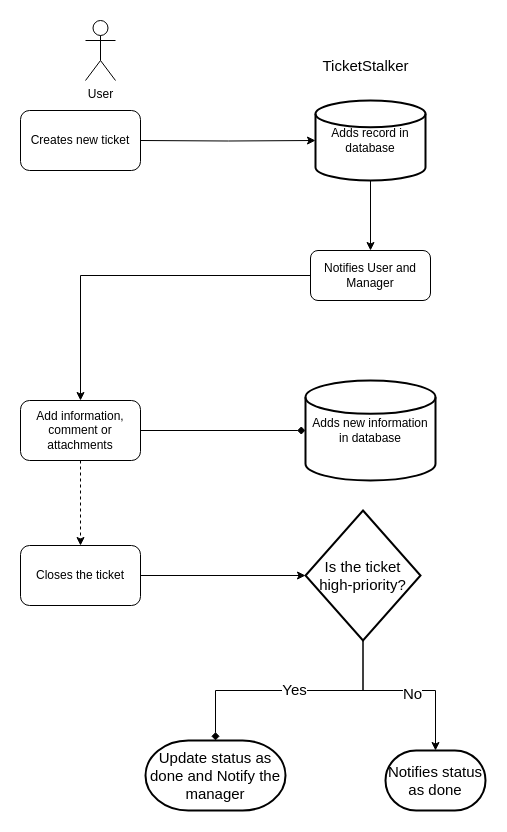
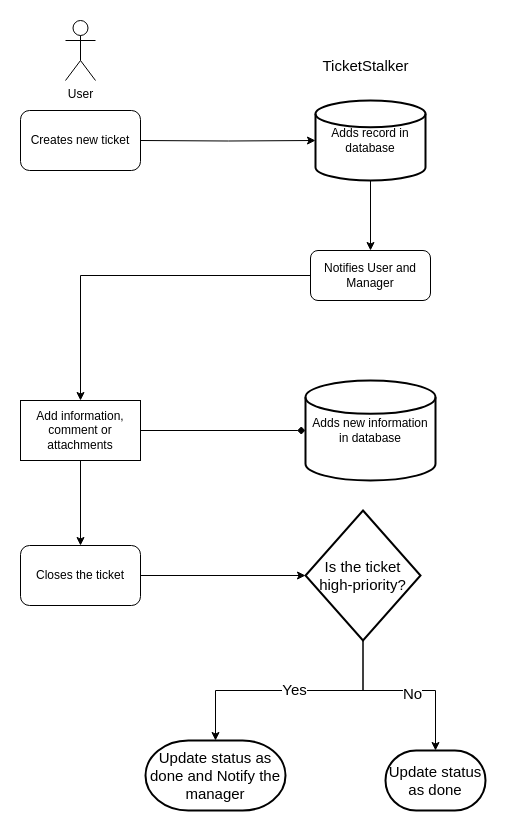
  <mxCell id="0" />
  <mxCell id="1" parent="0" />
- <mxCell id="2" value="User" style="shape=umlActor;verticalLabelPosition=bottom;verticalAlign=top;html=1;outlineConnect=0;" vertex="1" parent="1"><mxGeometry x="85" y="20" width="30" height="60" as="geometry" /></mxCell>
+ <mxCell id="2" value="User" style="shape=umlActor;verticalLabelPosition=bottom;verticalAlign=top;html=1;outlineConnect=0;" vertex="1" parent="1"><mxGeometry x="65" y="20" width="30" height="60" as="geometry" /></mxCell>
  <mxCell id="3" style="edgeStyle=orthogonalEdgeStyle;rounded=0;orthogonalLoop=1;jettySize=auto;html=1;exitX=1;exitY=0.5;exitDx=0;exitDy=0;entryX=0;entryY=0.5;entryDx=0;entryDy=0;entryPerimeter=0;" edge="1" parent="1" target="5"><mxGeometry relative="1" as="geometry"><mxPoint x="140" y="140" as="sourcePoint" /></mxGeometry></mxCell>
  <mxCell id="4" style="edgeStyle=orthogonalEdgeStyle;rounded=0;orthogonalLoop=1;jettySize=auto;html=1;exitX=0.5;exitY=1;exitDx=0;exitDy=0;exitPerimeter=0;entryX=0.5;entryY=0;entryDx=0;entryDy=0;" edge="1" parent="1" source="5" target="7"><mxGeometry relative="1" as="geometry" /></mxCell>
  <mxCell id="5" value="Adds record in database" style="strokeWidth=2;html=1;shape=mxgraph.flowchart.database;whiteSpace=wrap;" vertex="1" parent="1"><mxGeometry x="315" y="100" width="110" height="80" as="geometry" /></mxCell>
  <mxCell id="6" value="" style="edgeStyle=orthogonalEdgeStyle;rounded=0;orthogonalLoop=1;jettySize=auto;html=1;" edge="1" parent="1" source="7" target="11"><mxGeometry relative="1" as="geometry" /></mxCell>
  <mxCell id="7" value="Notifies User and Manager" style="rounded=1;whiteSpace=wrap;html=1;" vertex="1" parent="1"><mxGeometry x="310" y="250" width="120" height="50" as="geometry" /></mxCell>
  <mxCell id="8" value="Creates new ticket" style="rounded=1;whiteSpace=wrap;html=1;" vertex="1" parent="1"><mxGeometry x="20" y="110" width="120" height="60" as="geometry" /></mxCell>
  <mxCell id="9" style="edgeStyle=orthogonalEdgeStyle;rounded=0;orthogonalLoop=1;jettySize=auto;html=1;exitX=1;exitY=0.5;exitDx=0;exitDy=0;entryX=0;entryY=0.5;entryDx=0;entryDy=0;entryPerimeter=0;endArrow=diamond;" edge="1" parent="1" source="11" target="12"><mxGeometry relative="1" as="geometry" /></mxCell>
- <mxCell id="10" value="" style="edgeStyle=orthogonalEdgeStyle;rounded=0;orthogonalLoop=1;jettySize=auto;html=1;dashed=1;" edge="1" parent="1" source="11" target="14"><mxGeometry relative="1" as="geometry" /></mxCell>
- <mxCell id="11" value="Add information, comment or attachments" style="rounded=1;whiteSpace=wrap;html=1;" vertex="1" parent="1"><mxGeometry x="20" y="400" width="120" height="60" as="geometry" /></mxCell>
+ <mxCell id="10" value="" style="edgeStyle=orthogonalEdgeStyle;rounded=0;orthogonalLoop=1;jettySize=auto;html=1;" edge="1" parent="1" source="11" target="14"><mxGeometry relative="1" as="geometry" /></mxCell>
+ <mxCell id="11" value="Add information, comment or attachments" style="whiteSpace=wrap;html=1;rounded=0;" vertex="1" parent="1"><mxGeometry x="20" y="400" width="120" height="60" as="geometry" /></mxCell>
  <mxCell id="12" value="Adds new information in database" style="strokeWidth=2;html=1;shape=mxgraph.flowchart.database;whiteSpace=wrap;" vertex="1" parent="1"><mxGeometry x="305" y="380" width="130" height="100" as="geometry" /></mxCell>
  <mxCell id="13" style="edgeStyle=orthogonalEdgeStyle;rounded=0;orthogonalLoop=1;jettySize=auto;html=1;exitX=1;exitY=0.5;exitDx=0;exitDy=0;fontSize=15;" edge="1" parent="1" source="14" target="20"><mxGeometry relative="1" as="geometry" /></mxCell>
  <mxCell id="14" value="Closes the ticket" style="rounded=1;whiteSpace=wrap;html=1;" vertex="1" parent="1"><mxGeometry x="20" y="545" width="120" height="60" as="geometry" /></mxCell>
  <mxCell id="15" value="&lt;font style=&quot;font-size: 15px;&quot;&gt;TicketStalker&lt;/font&gt;" style="text;html=1;align=center;verticalAlign=middle;resizable=0;points=[];autosize=1;strokeColor=none;fillColor=none;" vertex="1" parent="1"><mxGeometry x="310" y="50" width="110" height="30" as="geometry" /></mxCell>
- <mxCell id="16" style="edgeStyle=orthogonalEdgeStyle;rounded=0;orthogonalLoop=1;jettySize=auto;html=1;exitX=0.5;exitY=1;exitDx=0;exitDy=0;exitPerimeter=0;fontSize=15;endArrow=diamond;" edge="1" parent="1" source="20" target="21"><mxGeometry relative="1" as="geometry"><mxPoint x="205" y="750" as="targetPoint" /></mxGeometry></mxCell>
+ <mxCell id="16" style="edgeStyle=orthogonalEdgeStyle;rounded=0;orthogonalLoop=1;jettySize=auto;html=1;exitX=0.5;exitY=1;exitDx=0;exitDy=0;exitPerimeter=0;fontSize=15;" edge="1" parent="1" source="20" target="21"><mxGeometry relative="1" as="geometry"><mxPoint x="205" y="750" as="targetPoint" /></mxGeometry></mxCell>
  <mxCell id="17" value="Yes" style="edgeLabel;html=1;align=center;verticalAlign=middle;resizable=0;points=[];fontSize=15;" vertex="1" connectable="0" parent="16"><mxGeometry x="0.357" y="-2" relative="1" as="geometry"><mxPoint x="49" as="offset" /></mxGeometry></mxCell>
  <mxCell id="18" style="edgeStyle=orthogonalEdgeStyle;rounded=0;orthogonalLoop=1;jettySize=auto;html=1;exitX=0.5;exitY=1;exitDx=0;exitDy=0;exitPerimeter=0;fontSize=15;" edge="1" parent="1" source="20" target="22"><mxGeometry relative="1" as="geometry"><Array as="points"><mxPoint x="363" y="690" /><mxPoint x="435" y="690" /></Array></mxGeometry></mxCell>
  <mxCell id="19" value="No" style="edgeLabel;html=1;align=center;verticalAlign=middle;resizable=0;points=[];fontSize=15;" vertex="1" connectable="0" parent="18"><mxGeometry x="0.244" y="-2" relative="1" as="geometry"><mxPoint x="-15" as="offset" /></mxGeometry></mxCell>
  <mxCell id="20" value="Is the ticket high-priority?" style="strokeWidth=2;html=1;shape=mxgraph.flowchart.decision;whiteSpace=wrap;fontSize=15;" vertex="1" parent="1"><mxGeometry x="305" y="510" width="115" height="130" as="geometry" /></mxCell>
  <mxCell id="21" value="Update status as done and Notify the manager" style="strokeWidth=2;html=1;shape=mxgraph.flowchart.terminator;whiteSpace=wrap;fontSize=15;" vertex="1" parent="1"><mxGeometry x="145" y="740" width="140" height="70" as="geometry" /></mxCell>
- <mxCell id="22" value="Notifies status as done" style="strokeWidth=2;html=1;shape=mxgraph.flowchart.terminator;whiteSpace=wrap;fontSize=15;" vertex="1" parent="1"><mxGeometry x="385" y="750" width="100" height="60" as="geometry" /></mxCell>
+ <mxCell id="22" value="Update status as done" style="strokeWidth=2;html=1;shape=mxgraph.flowchart.terminator;whiteSpace=wrap;fontSize=15;" vertex="1" parent="1"><mxGeometry x="385" y="750" width="100" height="60" as="geometry" /></mxCell>
